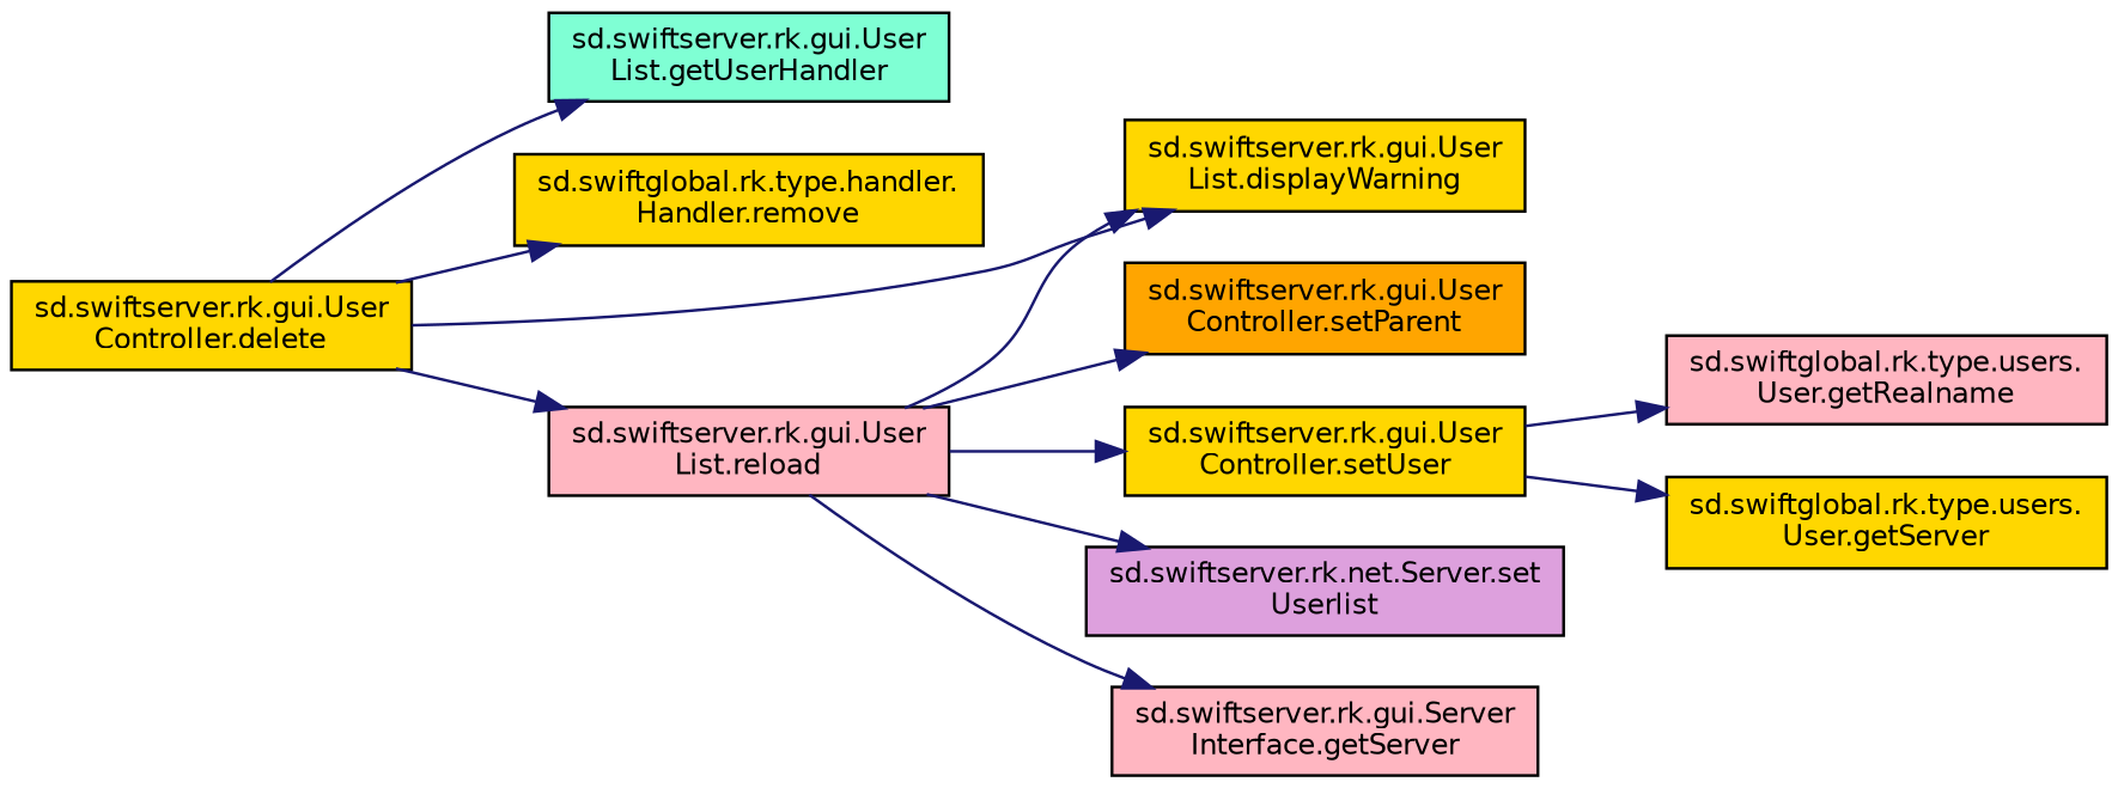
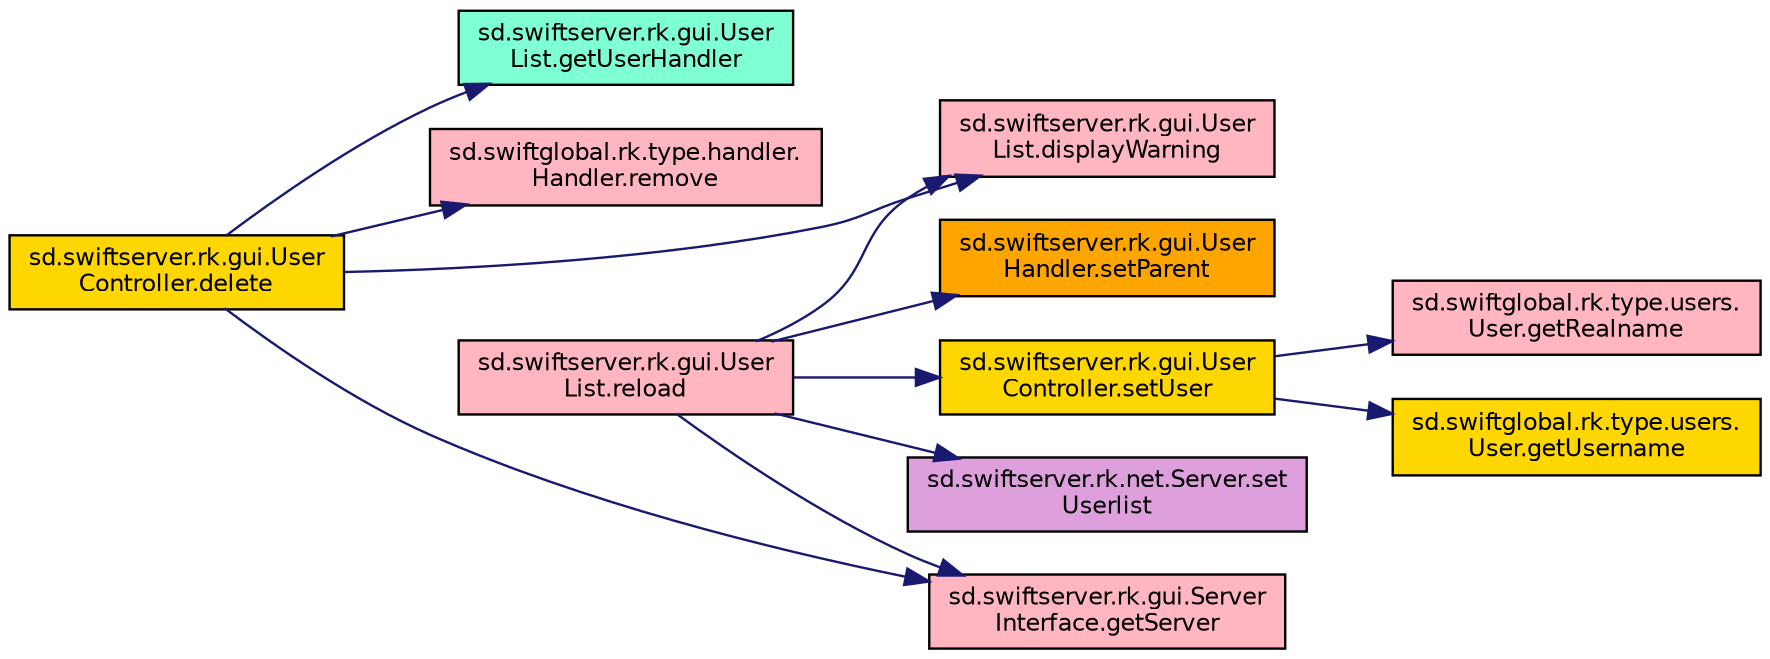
  digraph {
    rankdir=LR
    node [color=black fillcolor=gold fontname=Helvetica fontsize=10 shape=record style=filled]
    edge [color=midnightblue fontname=Helvetica fontsize=10 labelfontname=Helvetica labelfontsize=10 style=solid]
    n1 [fontcolor=black height=0.2 label="sd.swiftserver.rk.gui.User\lController.delete" width=0.4]
    n2 [fillcolor=aquamarine height=0.2 label="sd.swiftserver.rk.gui.User\lList.getUserHandler" width=0.4]
-   n3 [height=0.2 label="sd.swiftglobal.rk.type.handler.\lHandler.remove" width=0.4]
+   n3 [fillcolor=lightpink height=0.2 label="sd.swiftglobal.rk.type.handler.\lHandler.remove" width=0.4]
    n4 [fillcolor=lightpink height=0.2 label="sd.swiftserver.rk.gui.User\lList.reload" width=0.4]
-   n5 [height=0.2 label="sd.swiftserver.rk.gui.User\lList.displayWarning" width=0.4]
-   n6 [fillcolor=orange height=0.2 label="sd.swiftserver.rk.gui.User\lController.setParent" width=0.4]
+   n5 [fillcolor=lightpink height=0.2 label="sd.swiftserver.rk.gui.User\lList.displayWarning" width=0.4]
+   n6 [fillcolor=orange height=0.2 label="sd.swiftserver.rk.gui.User\lHandler.setParent" width=0.4]
    n7 [height=0.2 label="sd.swiftserver.rk.gui.User\lController.setUser" width=0.4]
    n8 [fillcolor=lightpink height=0.2 label="sd.swiftserver.rk.gui.Server\lInterface.getServer" width=0.4]
    n9 [fillcolor=plum height=0.2 label="sd.swiftserver.rk.net.Server.set\lUserlist" width=0.4]
    n10 [fillcolor=lightpink height=0.2 label="sd.swiftglobal.rk.type.users.\lUser.getRealname" width=0.4]
-   n11 [height=0.2 label="sd.swiftglobal.rk.type.users.\lUser.getServer" width=0.4]
+   n11 [height=0.2 label="sd.swiftglobal.rk.type.users.\lUser.getUsername" width=0.4]
    n1 -> n2
    n1 -> n3
-   n1 -> n4
+   n1 -> n8
    n1 -> n5
    n4 -> n5
    n4 -> n6
    n4 -> n7
    n4 -> n8
    n4 -> n9
    n7 -> n10
    n7 -> n11
  }
